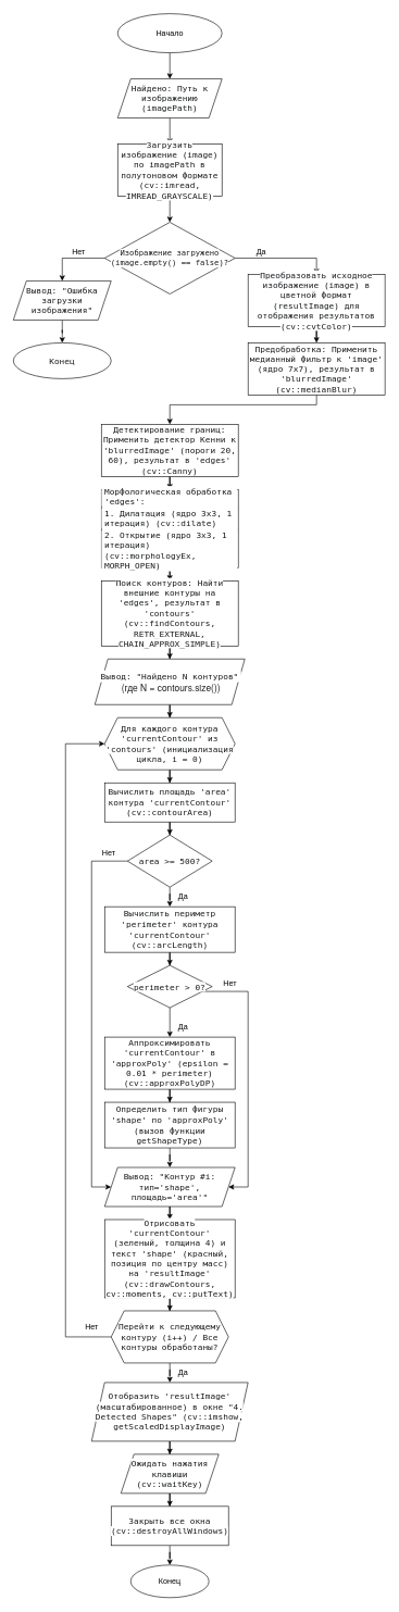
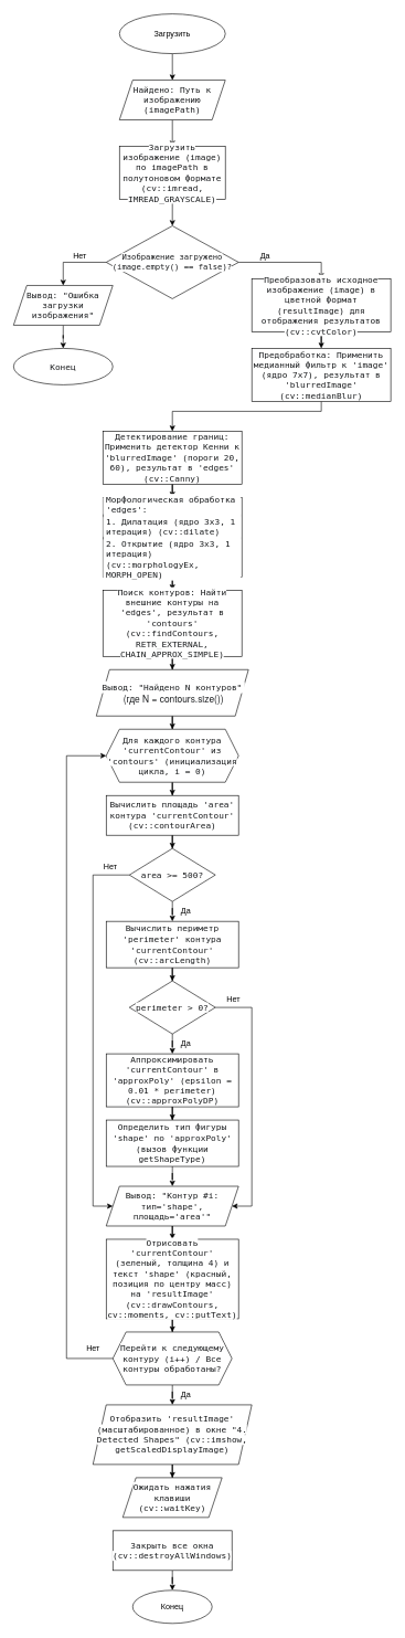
  <mxCell id="0" />
  <mxCell id="1" parent="0" />
  <mxCell id="2" value="" style="edgeStyle=orthogonalEdgeStyle;rounded=0;orthogonalLoop=1;jettySize=auto;html=1;" edge="1" parent="1" source="3" target="5"><mxGeometry relative="1" as="geometry" /></mxCell>
- <mxCell id="3" value="Начало" style="ellipse;whiteSpace=wrap;html=1;" vertex="1" parent="1"><mxGeometry x="180" width="160" height="60" as="geometry" y="20" /></mxCell>
+ <mxCell id="3" value="Загрузить" style="ellipse;whiteSpace=wrap;html=1;" vertex="1" parent="1"><mxGeometry x="180" width="160" height="60" as="geometry" y="20" /></mxCell>
  <mxCell id="4" value="" style="edgeStyle=orthogonalEdgeStyle;rounded=0;orthogonalLoop=1;jettySize=auto;html=1;" edge="1" parent="1" source="5" target="7"><mxGeometry relative="1" as="geometry" /></mxCell>
  <mxCell id="5" value="&lt;span style=&quot;color: rgb(26, 28, 30); font-family: &amp;quot;DM Mono&amp;quot;, monospace; font-size: 13px; text-align: left; background-color: rgb(255, 255, 255);&quot;&gt;Найдено: Путь к изображению (imagePath)&lt;/span&gt;" style="shape=parallelogram;perimeter=parallelogramPerimeter;whiteSpace=wrap;html=1;fixedSize=1;" vertex="1" parent="1"><mxGeometry x="180" y="120" width="160" height="60" as="geometry" /></mxCell>
  <mxCell id="6" value="" style="edgeStyle=orthogonalEdgeStyle;rounded=0;orthogonalLoop=1;jettySize=auto;html=1;" edge="1" parent="1" source="7" target="10"><mxGeometry relative="1" as="geometry" /></mxCell>
  <mxCell id="7" value="&lt;span style=&quot;color: rgb(26, 28, 30); font-family: &amp;quot;DM Mono&amp;quot;, monospace; font-size: 13px; text-align: left; background-color: rgb(255, 255, 255);&quot;&gt;Загрузить изображение (image) по imagePath в полутоновом формате (cv::imread, IMREAD_GRAYSCALE)&lt;/span&gt;" style="rounded=0;whiteSpace=wrap;html=1;" vertex="1" parent="1"><mxGeometry x="180" y="220" width="160" height="80" as="geometry" /></mxCell>
  <mxCell id="8" style="edgeStyle=orthogonalEdgeStyle;rounded=0;orthogonalLoop=1;jettySize=auto;html=1;" edge="1" parent="1" source="10" target="12"><mxGeometry relative="1" as="geometry"><Array as="points"><mxPoint x="95" y="395" /></Array></mxGeometry></mxCell>
  <mxCell id="9" style="edgeStyle=orthogonalEdgeStyle;rounded=0;orthogonalLoop=1;jettySize=auto;html=1;" edge="1" parent="1" source="10" target="16"><mxGeometry relative="1" as="geometry"><Array as="points"><mxPoint x="485" y="395" /></Array></mxGeometry></mxCell>
  <mxCell id="10" value="&lt;span style=&quot;color: rgb(26, 28, 30); font-family: &amp;quot;DM Mono&amp;quot;, monospace; text-align: left; background-color: rgb(255, 255, 255);&quot;&gt;&lt;font style=&quot;font-size: 12px;&quot;&gt;Изображение загружено (image.empty() == false)?&lt;/font&gt;&lt;/span&gt;" style="rhombus;whiteSpace=wrap;html=1;" vertex="1" parent="1"><mxGeometry x="160" y="340" width="200" height="110" as="geometry" /></mxCell>
  <mxCell id="11" value="" style="edgeStyle=orthogonalEdgeStyle;rounded=0;orthogonalLoop=1;jettySize=auto;html=1;" edge="1" parent="1" source="12" target="13"><mxGeometry relative="1" as="geometry" /></mxCell>
  <mxCell id="12" value="&lt;span style=&quot;color: rgb(26, 28, 30); font-family: &amp;quot;DM Mono&amp;quot;, monospace; font-size: 13px; text-align: left; background-color: rgb(255, 255, 255);&quot;&gt;Вывод: &quot;Ошибка загрузки изображения&quot;&lt;/span&gt;" style="shape=parallelogram;perimeter=parallelogramPerimeter;whiteSpace=wrap;html=1;fixedSize=1;" vertex="1" parent="1"><mxGeometry y="430" width="150" height="60" as="geometry" x="20" /></mxCell>
  <mxCell id="13" value="&lt;span style=&quot;color: rgb(26, 28, 30); font-family: &amp;quot;DM Mono&amp;quot;, monospace; font-size: 13px; text-align: left; background-color: rgb(255, 255, 255);&quot;&gt;Конец&lt;/span&gt;" style="ellipse;whiteSpace=wrap;html=1;" vertex="1" parent="1"><mxGeometry y="525" width="150" height="55" as="geometry" x="20" /></mxCell>
  <mxCell id="14" value="Нет" style="text;html=1;align=center;verticalAlign=middle;resizable=0;points=[];autosize=1;strokeColor=none;fillColor=none;" vertex="1" parent="1"><mxGeometry x="100" y="370" width="40" height="30" as="geometry" /></mxCell>
  <mxCell id="15" value="" style="edgeStyle=orthogonalEdgeStyle;rounded=0;orthogonalLoop=1;jettySize=auto;html=1;" edge="1" parent="1" source="16" target="19"><mxGeometry relative="1" as="geometry" /></mxCell>
  <mxCell id="16" value="&lt;span style=&quot;color: rgb(26, 28, 30); font-family: &amp;quot;DM Mono&amp;quot;, monospace; font-size: 13px; text-align: left; background-color: rgb(255, 255, 255);&quot;&gt;Преобразовать исходное изображение (image) в цветной формат (resultImage) для отображения результатов (cv::cvtColor)&lt;/span&gt;" style="rounded=0;whiteSpace=wrap;html=1;" vertex="1" parent="1"><mxGeometry x="380" y="420" width="210" height="80" as="geometry" /></mxCell>
  <mxCell id="17" value="Да" style="text;html=1;align=center;verticalAlign=middle;resizable=0;points=[];autosize=1;strokeColor=none;fillColor=none;" vertex="1" parent="1"><mxGeometry x="380" y="370" width="40" height="30" as="geometry" /></mxCell>
  <mxCell id="18" value="" style="edgeStyle=orthogonalEdgeStyle;rounded=0;orthogonalLoop=1;jettySize=auto;html=1;" edge="1" parent="1" source="19" target="21"><mxGeometry relative="1" as="geometry"><Array as="points"><mxPoint x="485" y="620" /><mxPoint x="260" y="620" /></Array></mxGeometry></mxCell>
  <mxCell id="19" value="&lt;span style=&quot;color: rgb(26, 28, 30); font-family: &amp;quot;DM Mono&amp;quot;, monospace; font-size: 13px; text-align: left; background-color: rgb(255, 255, 255);&quot;&gt;Предобработка: Применить медианный фильтр к 'image' (ядро 7x7), результат в 'blurredImage' (cv::medianBlur)&lt;/span&gt;" style="rounded=0;whiteSpace=wrap;html=1;" vertex="1" parent="1"><mxGeometry x="380" y="525" width="210" height="80" as="geometry" /></mxCell>
  <mxCell id="20" value="" style="edgeStyle=orthogonalEdgeStyle;rounded=0;orthogonalLoop=1;jettySize=auto;html=1;" edge="1" parent="1" source="21" target="23"><mxGeometry relative="1" as="geometry" /></mxCell>
  <mxCell id="21" value="&lt;span style=&quot;color: rgb(26, 28, 30); font-family: &amp;quot;DM Mono&amp;quot;, monospace; font-size: 13px; text-align: left; background-color: rgb(255, 255, 255);&quot;&gt;Детектирование границ: Применить детектор Кенни к 'blurredImage' (пороги 20, 60), результат в 'edges' (cv::Canny)&lt;/span&gt;" style="rounded=0;whiteSpace=wrap;html=1;" vertex="1" parent="1"><mxGeometry x="155" y="650" width="210" height="80" as="geometry" /></mxCell>
  <mxCell id="22" value="" style="edgeStyle=orthogonalEdgeStyle;rounded=0;orthogonalLoop=1;jettySize=auto;html=1;" edge="1" parent="1" source="23" target="25"><mxGeometry relative="1" as="geometry" /></mxCell>
  <mxCell id="23" value="&lt;span style=&quot;box-sizing: border-box; background: none 0% 0% / auto repeat scroll padding-box border-box rgb(255, 255, 255); border-color: rgb(255, 255, 255); border-style: solid; border-width: 0.8px; border-image: none 100% / 1 / 0 stretch; border-radius: 3px; font-size: 13px; padding: 0px 3px; display: inline-block; font-family: &amp;quot;DM Mono&amp;quot;, monospace; color: rgb(26, 28, 30); text-align: left;&quot; class=&quot;inline-code ng-star-inserted&quot;&gt;Морфологическая обработка 'edges':&lt;/span&gt;&lt;br style=&quot;box-sizing: border-box; color: rgb(26, 28, 30); font-family: &amp;quot;Google Sans Text&amp;quot;, &amp;quot;Helvetica Neue&amp;quot;, sans-serif; font-size: 14px; text-align: left; background-color: rgb(255, 255, 255);&quot; class=&quot;ng-star-inserted&quot;&gt;&lt;span style=&quot;box-sizing: border-box; background: none 0% 0% / auto repeat scroll padding-box border-box rgb(255, 255, 255); border-color: rgb(255, 255, 255); border-style: solid; border-width: 0.8px; border-image: none 100% / 1 / 0 stretch; border-radius: 3px; font-size: 13px; padding: 0px 3px; display: inline-block; font-family: &amp;quot;DM Mono&amp;quot;, monospace; color: rgb(26, 28, 30); text-align: left;&quot; class=&quot;inline-code ng-star-inserted&quot;&gt;1. Дилатация (ядро 3x3, 1 итерация) (cv::dilate)&lt;/span&gt;&lt;br style=&quot;box-sizing: border-box; color: rgb(26, 28, 30); font-family: &amp;quot;Google Sans Text&amp;quot;, &amp;quot;Helvetica Neue&amp;quot;, sans-serif; font-size: 14px; text-align: left; background-color: rgb(255, 255, 255);&quot; class=&quot;ng-star-inserted&quot;&gt;&lt;span style=&quot;box-sizing: border-box; background: none 0% 0% / auto repeat scroll padding-box border-box rgb(255, 255, 255); border-color: rgb(255, 255, 255); border-style: solid; border-width: 0.8px; border-image: none 100% / 1 / 0 stretch; border-radius: 3px; font-size: 13px; padding: 0px 3px; display: inline-block; font-family: &amp;quot;DM Mono&amp;quot;, monospace; color: rgb(26, 28, 30); text-align: left;&quot; class=&quot;inline-code ng-star-inserted&quot;&gt;2. Открытие (ядро 3x3, 1 итерация) (cv::morphologyEx, MORPH_OPEN)&lt;/span&gt;" style="rounded=0;whiteSpace=wrap;html=1;" vertex="1" parent="1"><mxGeometry x="155" y="750" width="210" height="120" as="geometry" /></mxCell>
  <mxCell id="24" value="" style="edgeStyle=orthogonalEdgeStyle;rounded=0;orthogonalLoop=1;jettySize=auto;html=1;" edge="1" parent="1" source="25" target="27"><mxGeometry relative="1" as="geometry" /></mxCell>
  <mxCell id="25" value="&lt;span style=&quot;color: rgb(26, 28, 30); font-family: &amp;quot;DM Mono&amp;quot;, monospace; font-size: 13px; text-align: left; background-color: rgb(255, 255, 255);&quot;&gt;Поиск контуров: Найти внешние контуры на 'edges', результат в 'contours' (cv::findContours, RETR_EXTERNAL, CHAIN_APPROX_SIMPLE)&lt;/span&gt;" style="rounded=0;whiteSpace=wrap;html=1;" vertex="1" parent="1"><mxGeometry x="155" y="890" width="210" height="100" as="geometry" /></mxCell>
  <mxCell id="26" value="" style="edgeStyle=orthogonalEdgeStyle;rounded=0;orthogonalLoop=1;jettySize=auto;html=1;" edge="1" parent="1" source="27" target="29"><mxGeometry relative="1" as="geometry" /></mxCell>
  <mxCell id="27" value="&lt;span style=&quot;box-sizing: border-box; background: none 0% 0% / auto repeat scroll padding-box border-box rgb(255, 255, 255); border-color: rgb(255, 255, 255); border-style: solid; border-width: 0.8px; border-image: none 100% / 1 / 0 stretch; border-radius: 3px; font-size: 13px; padding: 0px 3px; display: inline-block; font-family: &amp;quot;DM Mono&amp;quot;, monospace; color: rgb(26, 28, 30); text-align: left;&quot; class=&quot;inline-code ng-star-inserted&quot;&gt;Вывод: &quot;Найдено N контуров&quot;&lt;/span&gt;&lt;span style=&quot;box-sizing: border-box; color: rgb(26, 28, 30); font-family: &amp;quot;Google Sans Text&amp;quot;, &amp;quot;Helvetica Neue&amp;quot;, sans-serif; font-size: 14px; text-align: left; background-color: rgb(255, 255, 255);&quot; class=&quot;ng-star-inserted&quot;&gt;&amp;nbsp;(где N = contours.size())&lt;/span&gt;" style="shape=parallelogram;perimeter=parallelogramPerimeter;whiteSpace=wrap;html=1;fixedSize=1;" vertex="1" parent="1"><mxGeometry x="145" y="1010" width="230" height="70" as="geometry" /></mxCell>
  <mxCell id="28" value="" style="edgeStyle=orthogonalEdgeStyle;rounded=0;orthogonalLoop=1;jettySize=auto;html=1;" edge="1" parent="1" source="29" target="31"><mxGeometry relative="1" as="geometry" /></mxCell>
  <mxCell id="29" value="&lt;span style=&quot;color: rgb(26, 28, 30); font-family: &amp;quot;DM Mono&amp;quot;, monospace; font-size: 13px; text-align: left; background-color: rgb(255, 255, 255);&quot;&gt;Для каждого контура 'currentContour' из 'contours' (инициализация цикла, i = 0)&lt;/span&gt;" style="shape=hexagon;perimeter=hexagonPerimeter2;whiteSpace=wrap;html=1;fixedSize=1;" vertex="1" parent="1"><mxGeometry x="160" y="1100" width="200" height="80" as="geometry" /></mxCell>
  <mxCell id="30" value="" style="edgeStyle=orthogonalEdgeStyle;rounded=0;orthogonalLoop=1;jettySize=auto;html=1;" edge="1" parent="1" source="31" target="34"><mxGeometry relative="1" as="geometry" /></mxCell>
  <mxCell id="31" value="&lt;span style=&quot;color: rgb(26, 28, 30); font-family: &amp;quot;DM Mono&amp;quot;, monospace; font-size: 13px; text-align: left; background-color: rgb(255, 255, 255);&quot;&gt;Вычислить площадь 'area' контура 'currentContour' (cv::contourArea)&lt;/span&gt;" style="rounded=0;whiteSpace=wrap;html=1;" vertex="1" parent="1"><mxGeometry x="160" y="1200" width="200" height="60" as="geometry" /></mxCell>
  <mxCell id="32" value="" style="edgeStyle=orthogonalEdgeStyle;rounded=0;orthogonalLoop=1;jettySize=auto;html=1;" edge="1" parent="1" source="34" target="36"><mxGeometry relative="1" as="geometry" /></mxCell>
  <mxCell id="33" style="edgeStyle=orthogonalEdgeStyle;rounded=0;orthogonalLoop=1;jettySize=auto;html=1;" edge="1" parent="1" source="34" target="47"><mxGeometry relative="1" as="geometry"><Array as="points"><mxPoint x="140" y="1320" /><mxPoint x="140" y="1820" /></Array></mxGeometry></mxCell>
  <mxCell id="34" value="&lt;span style=&quot;color: rgb(26, 28, 30); font-family: &amp;quot;DM Mono&amp;quot;, monospace; font-size: 13px; text-align: left; background-color: rgb(255, 255, 255);&quot;&gt;area &amp;gt;= 500?&lt;/span&gt;" style="rhombus;whiteSpace=wrap;html=1;" vertex="1" parent="1"><mxGeometry x="195" y="1280" width="130" height="80" as="geometry" /></mxCell>
  <mxCell id="35" value="" style="edgeStyle=orthogonalEdgeStyle;rounded=0;orthogonalLoop=1;jettySize=auto;html=1;" edge="1" parent="1" source="36" target="40"><mxGeometry relative="1" as="geometry" /></mxCell>
  <mxCell id="36" value="&lt;span style=&quot;color: rgb(26, 28, 30); font-family: &amp;quot;DM Mono&amp;quot;, monospace; font-size: 13px; text-align: left; background-color: rgb(255, 255, 255);&quot;&gt;Вычислить периметр 'perimeter' контура 'currentContour' (cv::arcLength)&lt;/span&gt;" style="rounded=0;whiteSpace=wrap;html=1;" vertex="1" parent="1"><mxGeometry x="160" y="1390" width="200" height="70" as="geometry" /></mxCell>
  <mxCell id="37" value="Да" style="text;html=1;align=center;verticalAlign=middle;resizable=0;points=[];autosize=1;strokeColor=none;fillColor=none;" vertex="1" parent="1"><mxGeometry x="260" y="1360" width="40" height="30" as="geometry" /></mxCell>
  <mxCell id="38" value="" style="edgeStyle=orthogonalEdgeStyle;rounded=0;orthogonalLoop=1;jettySize=auto;html=1;" edge="1" parent="1" source="40" target="42"><mxGeometry relative="1" as="geometry" /></mxCell>
  <mxCell id="39" style="edgeStyle=orthogonalEdgeStyle;rounded=0;orthogonalLoop=1;jettySize=auto;html=1;" edge="1" parent="1" source="40" target="47"><mxGeometry relative="1" as="geometry"><Array as="points"><mxPoint x="380" y="1520" /><mxPoint x="380" y="1820" /></Array></mxGeometry></mxCell>
- <mxCell id="40" value="&lt;span style=&quot;color: rgb(26, 28, 30); font-family: &amp;quot;DM Mono&amp;quot;, monospace; font-size: 13px; text-align: left; background-color: rgb(255, 255, 255);&quot;&gt;perimeter &amp;gt; 0?&lt;/span&gt;" style="rhombus;whiteSpace=wrap;html=1;" vertex="1" parent="1"><mxGeometry x="195" y="1480" width="130" height="65" as="geometry" /></mxCell>
+ <mxCell id="40" value="&lt;span style=&quot;color: rgb(26, 28, 30); font-family: &amp;quot;DM Mono&amp;quot;, monospace; font-size: 13px; text-align: left; background-color: rgb(255, 255, 255);&quot;&gt;perimeter &amp;gt; 0?&lt;/span&gt;" style="rhombus;whiteSpace=wrap;html=1;" vertex="1" parent="1"><mxGeometry x="195" y="1480" width="130" height="80" as="geometry" /></mxCell>
  <mxCell id="41" value="" style="edgeStyle=orthogonalEdgeStyle;rounded=0;orthogonalLoop=1;jettySize=auto;html=1;" edge="1" parent="1" source="42" target="45"><mxGeometry relative="1" as="geometry" /></mxCell>
  <mxCell id="42" value="&lt;span style=&quot;color: rgb(26, 28, 30); font-family: &amp;quot;DM Mono&amp;quot;, monospace; font-size: 13px; text-align: left; background-color: rgb(255, 255, 255);&quot;&gt;Аппроксимировать 'currentContour' в 'approxPoly' (epsilon = 0.01 * perimeter) (cv::approxPolyDP)&lt;/span&gt;" style="rounded=0;whiteSpace=wrap;html=1;" vertex="1" parent="1"><mxGeometry x="160" y="1590" width="200" height="80" as="geometry" /></mxCell>
  <mxCell id="43" value="Да" style="text;html=1;align=center;verticalAlign=middle;resizable=0;points=[];autosize=1;strokeColor=none;fillColor=none;" vertex="1" parent="1"><mxGeometry x="260" y="1560" width="40" height="30" as="geometry" /></mxCell>
  <mxCell id="44" value="" style="edgeStyle=orthogonalEdgeStyle;rounded=0;orthogonalLoop=1;jettySize=auto;html=1;" edge="1" parent="1" source="45" target="47"><mxGeometry relative="1" as="geometry" /></mxCell>
  <mxCell id="45" value="&lt;span style=&quot;color: rgb(26, 28, 30); font-family: &amp;quot;DM Mono&amp;quot;, monospace; font-size: 13px; text-align: left; background-color: rgb(255, 255, 255);&quot;&gt;Определить тип фигуры 'shape' по 'approxPoly' (вызов функции getShapeType)&lt;/span&gt;" style="rounded=0;whiteSpace=wrap;html=1;" vertex="1" parent="1"><mxGeometry x="160" y="1690" width="200" height="70" as="geometry" /></mxCell>
  <mxCell id="46" value="" style="edgeStyle=orthogonalEdgeStyle;rounded=0;orthogonalLoop=1;jettySize=auto;html=1;" edge="1" parent="1" source="47" target="51"><mxGeometry relative="1" as="geometry" /></mxCell>
  <mxCell id="47" value="&lt;span style=&quot;color: rgb(26, 28, 30); font-family: &amp;quot;DM Mono&amp;quot;, monospace; font-size: 13px; text-align: left; background-color: rgb(255, 255, 255);&quot;&gt;Вывод: &quot;Контур #i: тип='shape', площадь='area'&quot;&lt;/span&gt;" style="shape=parallelogram;perimeter=parallelogramPerimeter;whiteSpace=wrap;html=1;fixedSize=1;" vertex="1" parent="1"><mxGeometry x="160" y="1790" width="200" height="60" as="geometry" /></mxCell>
  <mxCell id="48" value="Нет" style="text;html=1;align=center;verticalAlign=middle;resizable=0;points=[];autosize=1;strokeColor=none;fillColor=none;" vertex="1" parent="1"><mxGeometry x="146" y="1293" width="40" height="30" as="geometry" /></mxCell>
  <mxCell id="49" value="Нет" style="text;html=1;align=center;verticalAlign=middle;resizable=0;points=[];autosize=1;strokeColor=none;fillColor=none;" vertex="1" parent="1"><mxGeometry x="332" y="1493" width="40" height="30" as="geometry" /></mxCell>
  <mxCell id="50" value="" style="edgeStyle=orthogonalEdgeStyle;rounded=0;orthogonalLoop=1;jettySize=auto;html=1;" edge="1" parent="1" source="51" target="54"><mxGeometry relative="1" as="geometry" /></mxCell>
  <mxCell id="51" value="&lt;span style=&quot;color: rgb(26, 28, 30); font-family: &amp;quot;DM Mono&amp;quot;, monospace; font-size: 13px; text-align: left; background-color: rgb(255, 255, 255);&quot;&gt;Отрисовать 'currentContour' (зеленый, толщина 4) и текст 'shape' (красный, позиция по центру масс) на 'resultImage' (cv::drawContours, cv::moments, cv::putText)&lt;/span&gt;" style="rounded=0;whiteSpace=wrap;html=1;" vertex="1" parent="1"><mxGeometry x="160" y="1870" width="200" height="120" as="geometry" /></mxCell>
  <mxCell id="52" style="edgeStyle=orthogonalEdgeStyle;rounded=0;orthogonalLoop=1;jettySize=auto;html=1;entryX=0;entryY=0.5;entryDx=0;entryDy=0;" edge="1" parent="1" source="54" target="29"><mxGeometry relative="1" as="geometry"><Array as="points"><mxPoint x="100" y="2050" /><mxPoint x="100" y="1140" /></Array></mxGeometry></mxCell>
  <mxCell id="53" value="" style="edgeStyle=orthogonalEdgeStyle;rounded=0;orthogonalLoop=1;jettySize=auto;html=1;" edge="1" parent="1" source="54" target="57"><mxGeometry relative="1" as="geometry" /></mxCell>
  <mxCell id="54" value="&lt;span style=&quot;color: rgb(26, 28, 30); font-family: &amp;quot;DM Mono&amp;quot;, monospace; font-size: 13px; text-align: left; background-color: rgb(255, 255, 255);&quot;&gt;Перейти к следующему контуру (i++) / Все контуры обработаны?&lt;/span&gt;" style="shape=hexagon;perimeter=hexagonPerimeter2;whiteSpace=wrap;html=1;fixedSize=1;" vertex="1" parent="1"><mxGeometry x="170" y="2010" width="180" height="80" as="geometry" /></mxCell>
  <mxCell id="55" value="Нет" style="text;html=1;align=center;verticalAlign=middle;resizable=0;points=[];autosize=1;strokeColor=none;fillColor=none;" vertex="1" parent="1"><mxGeometry x="120" y="2020" width="40" height="30" as="geometry" /></mxCell>
  <mxCell id="56" style="edgeStyle=orthogonalEdgeStyle;rounded=0;orthogonalLoop=1;jettySize=auto;html=1;" edge="1" parent="1" source="57" target="60"><mxGeometry relative="1" as="geometry" /></mxCell>
  <mxCell id="57" value="&lt;span style=&quot;color: rgb(26, 28, 30); font-family: &amp;quot;DM Mono&amp;quot;, monospace; font-size: 13px; text-align: left; background-color: rgb(255, 255, 255);&quot;&gt;Отобразить 'resultImage' (масштабированное) в окне &quot;4. Detected Shapes&quot; (cv::imshow, getScaledDisplayImage)&lt;/span&gt;" style="shape=parallelogram;perimeter=parallelogramPerimeter;whiteSpace=wrap;html=1;fixedSize=1;" vertex="1" parent="1"><mxGeometry x="140" y="2120" width="240" height="90" as="geometry" /></mxCell>
  <mxCell id="58" value="Да" style="text;html=1;align=center;verticalAlign=middle;resizable=0;points=[];autosize=1;strokeColor=none;fillColor=none;" vertex="1" parent="1"><mxGeometry x="260" y="2090" width="40" height="30" as="geometry" /></mxCell>
- <mxCell id="59" style="edgeStyle=orthogonalEdgeStyle;rounded=0;orthogonalLoop=1;jettySize=auto;html=1;" edge="1" parent="1" source="60" target="62"><mxGeometry relative="1" as="geometry" /></mxCell>
  <mxCell id="60" value="&lt;span style=&quot;color: rgb(26, 28, 30); font-family: &amp;quot;DM Mono&amp;quot;, monospace; font-size: 13px; text-align: left; background-color: rgb(255, 255, 255);&quot;&gt;Ожидать нажатия клавиши (cv::waitKey)&lt;/span&gt;" style="shape=parallelogram;perimeter=parallelogramPerimeter;whiteSpace=wrap;html=1;fixedSize=1;" vertex="1" parent="1"><mxGeometry x="185" y="2230" width="150" height="60" as="geometry" /></mxCell>
  <mxCell id="61" value="" style="edgeStyle=orthogonalEdgeStyle;rounded=0;orthogonalLoop=1;jettySize=auto;html=1;" edge="1" parent="1" source="62" target="63"><mxGeometry relative="1" as="geometry" /></mxCell>
  <mxCell id="62" value="&lt;span style=&quot;color: rgb(26, 28, 30); font-family: &amp;quot;DM Mono&amp;quot;, monospace; font-size: 13px; text-align: left; background-color: rgb(255, 255, 255);&quot;&gt;Закрыть все окна (cv::destroyAllWindows)&lt;/span&gt;" style="rounded=0;whiteSpace=wrap;html=1;" vertex="1" parent="1"><mxGeometry x="170" y="2310" width="180" height="60" as="geometry" /></mxCell>
  <mxCell id="63" value="Конец" style="ellipse;whiteSpace=wrap;html=1;" vertex="1" parent="1"><mxGeometry x="200" y="2400" width="120" height="50" as="geometry" /></mxCell>
